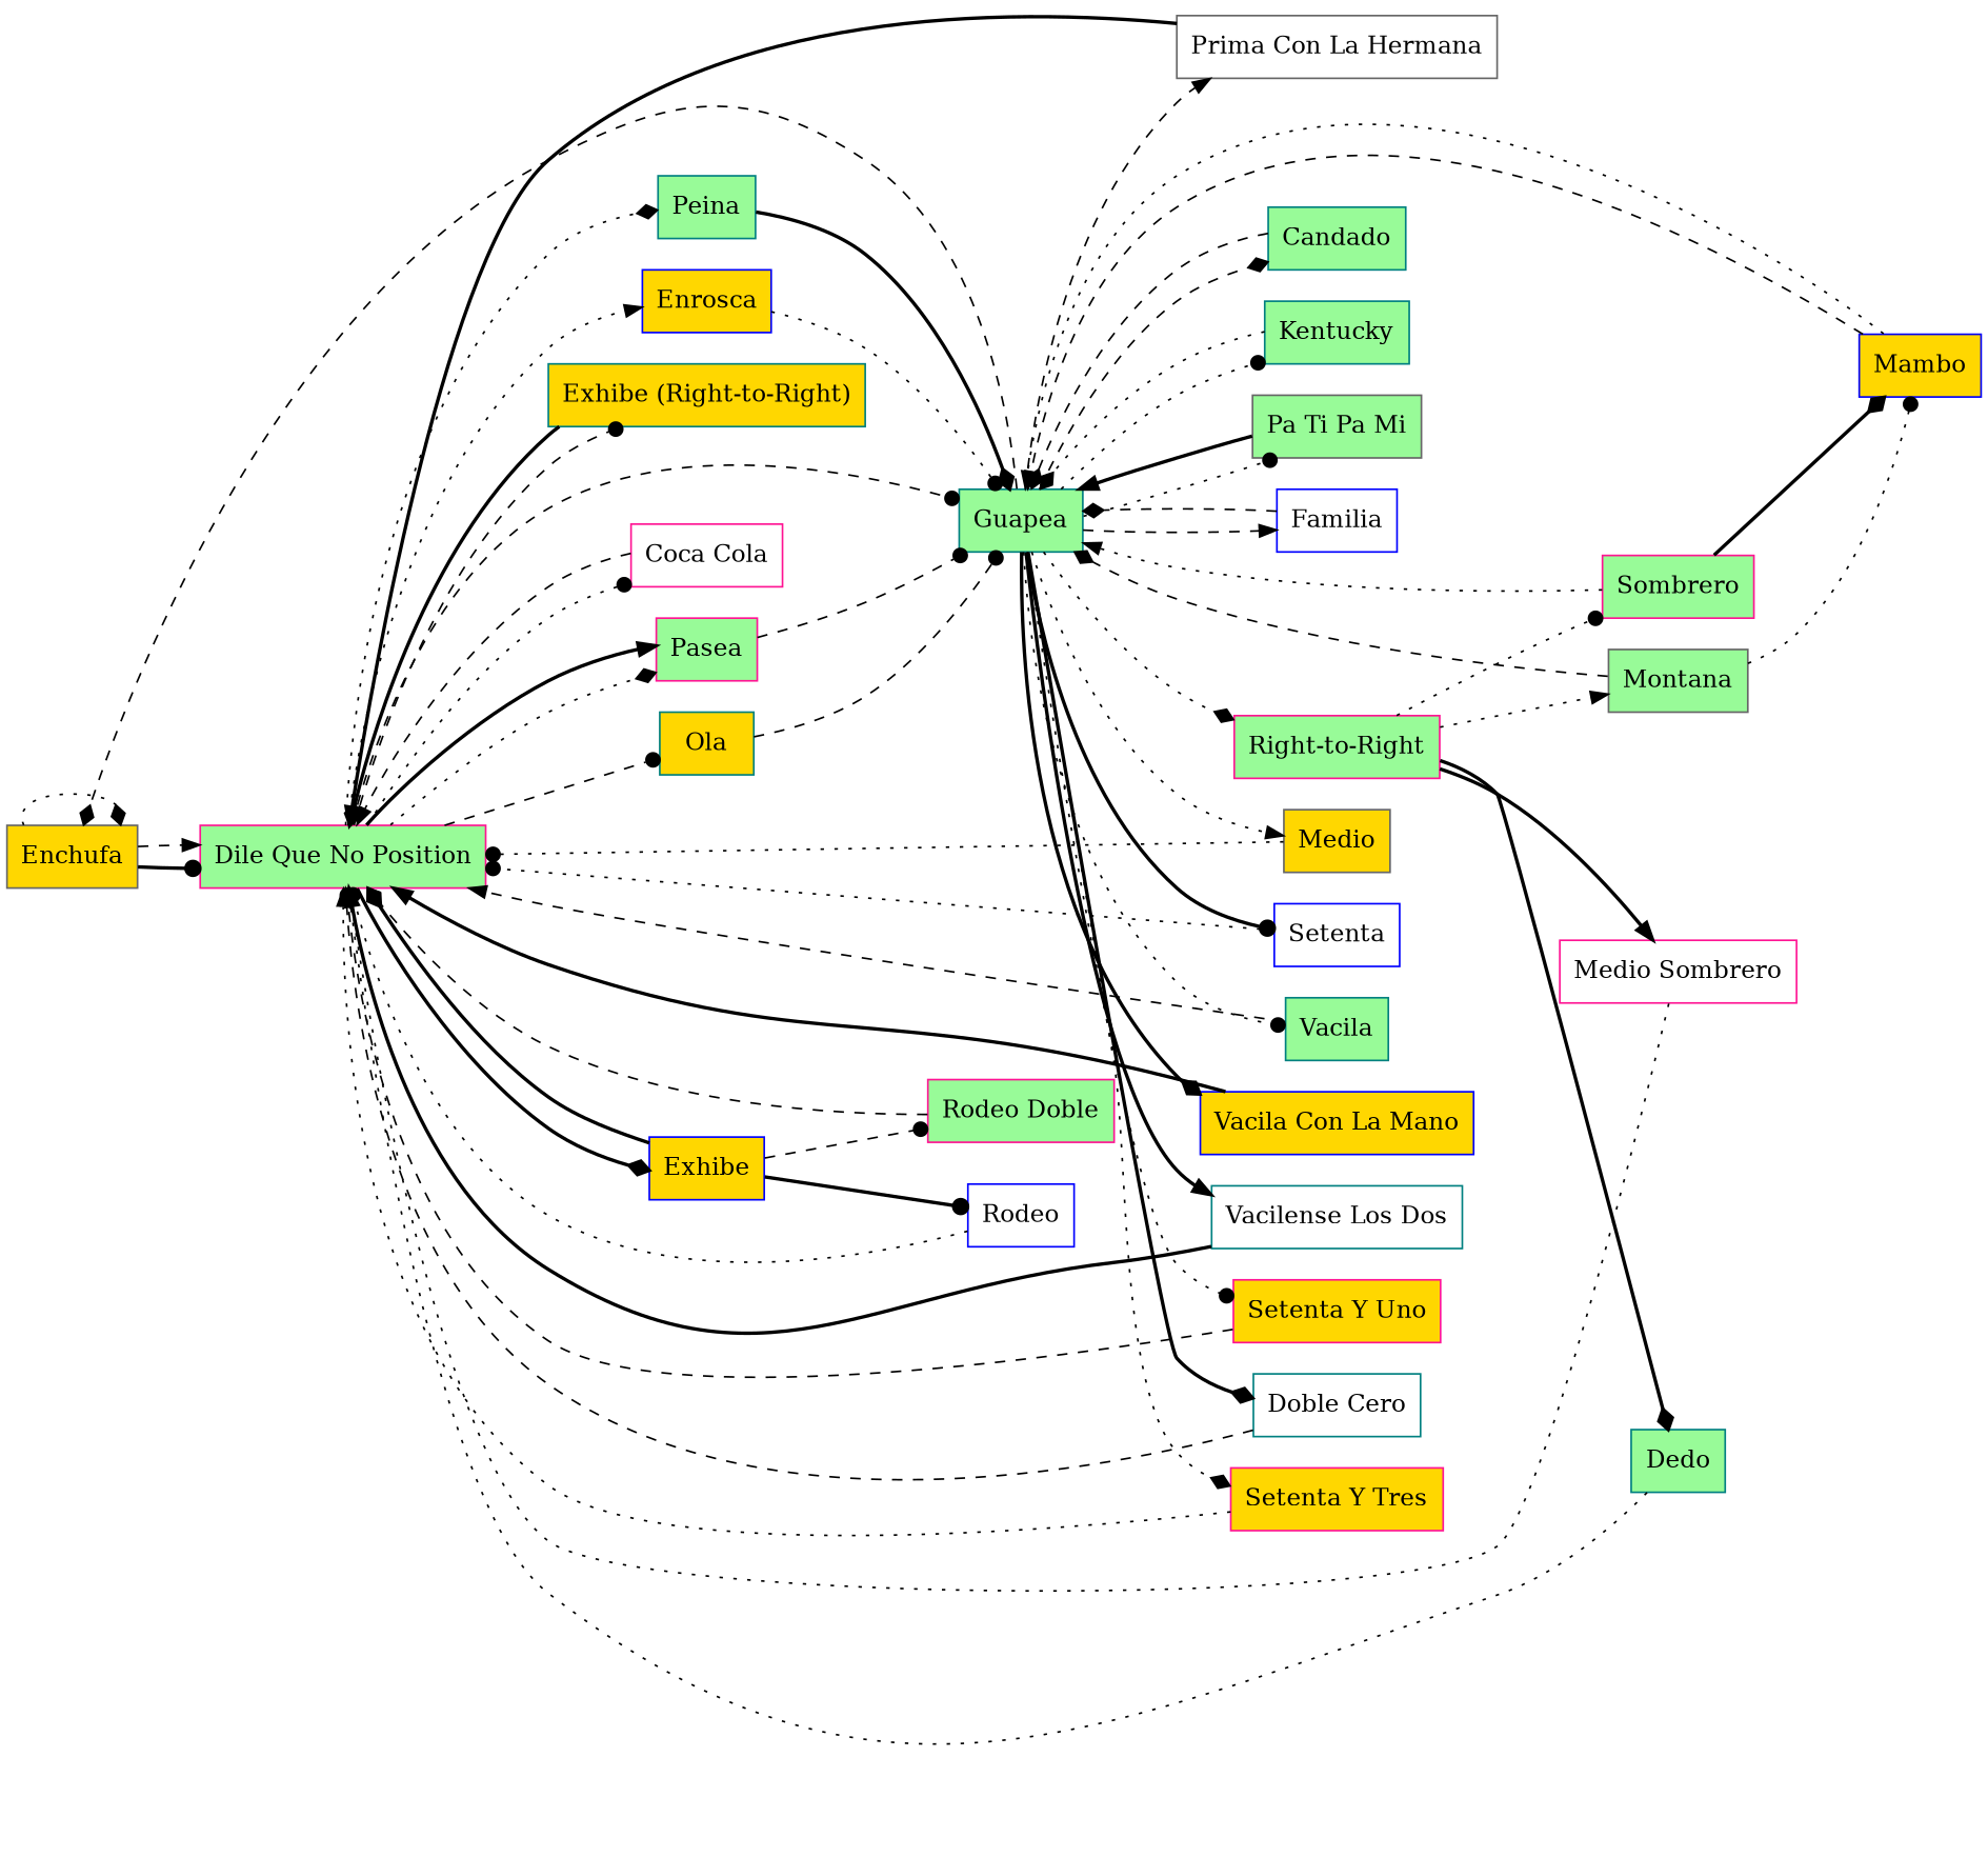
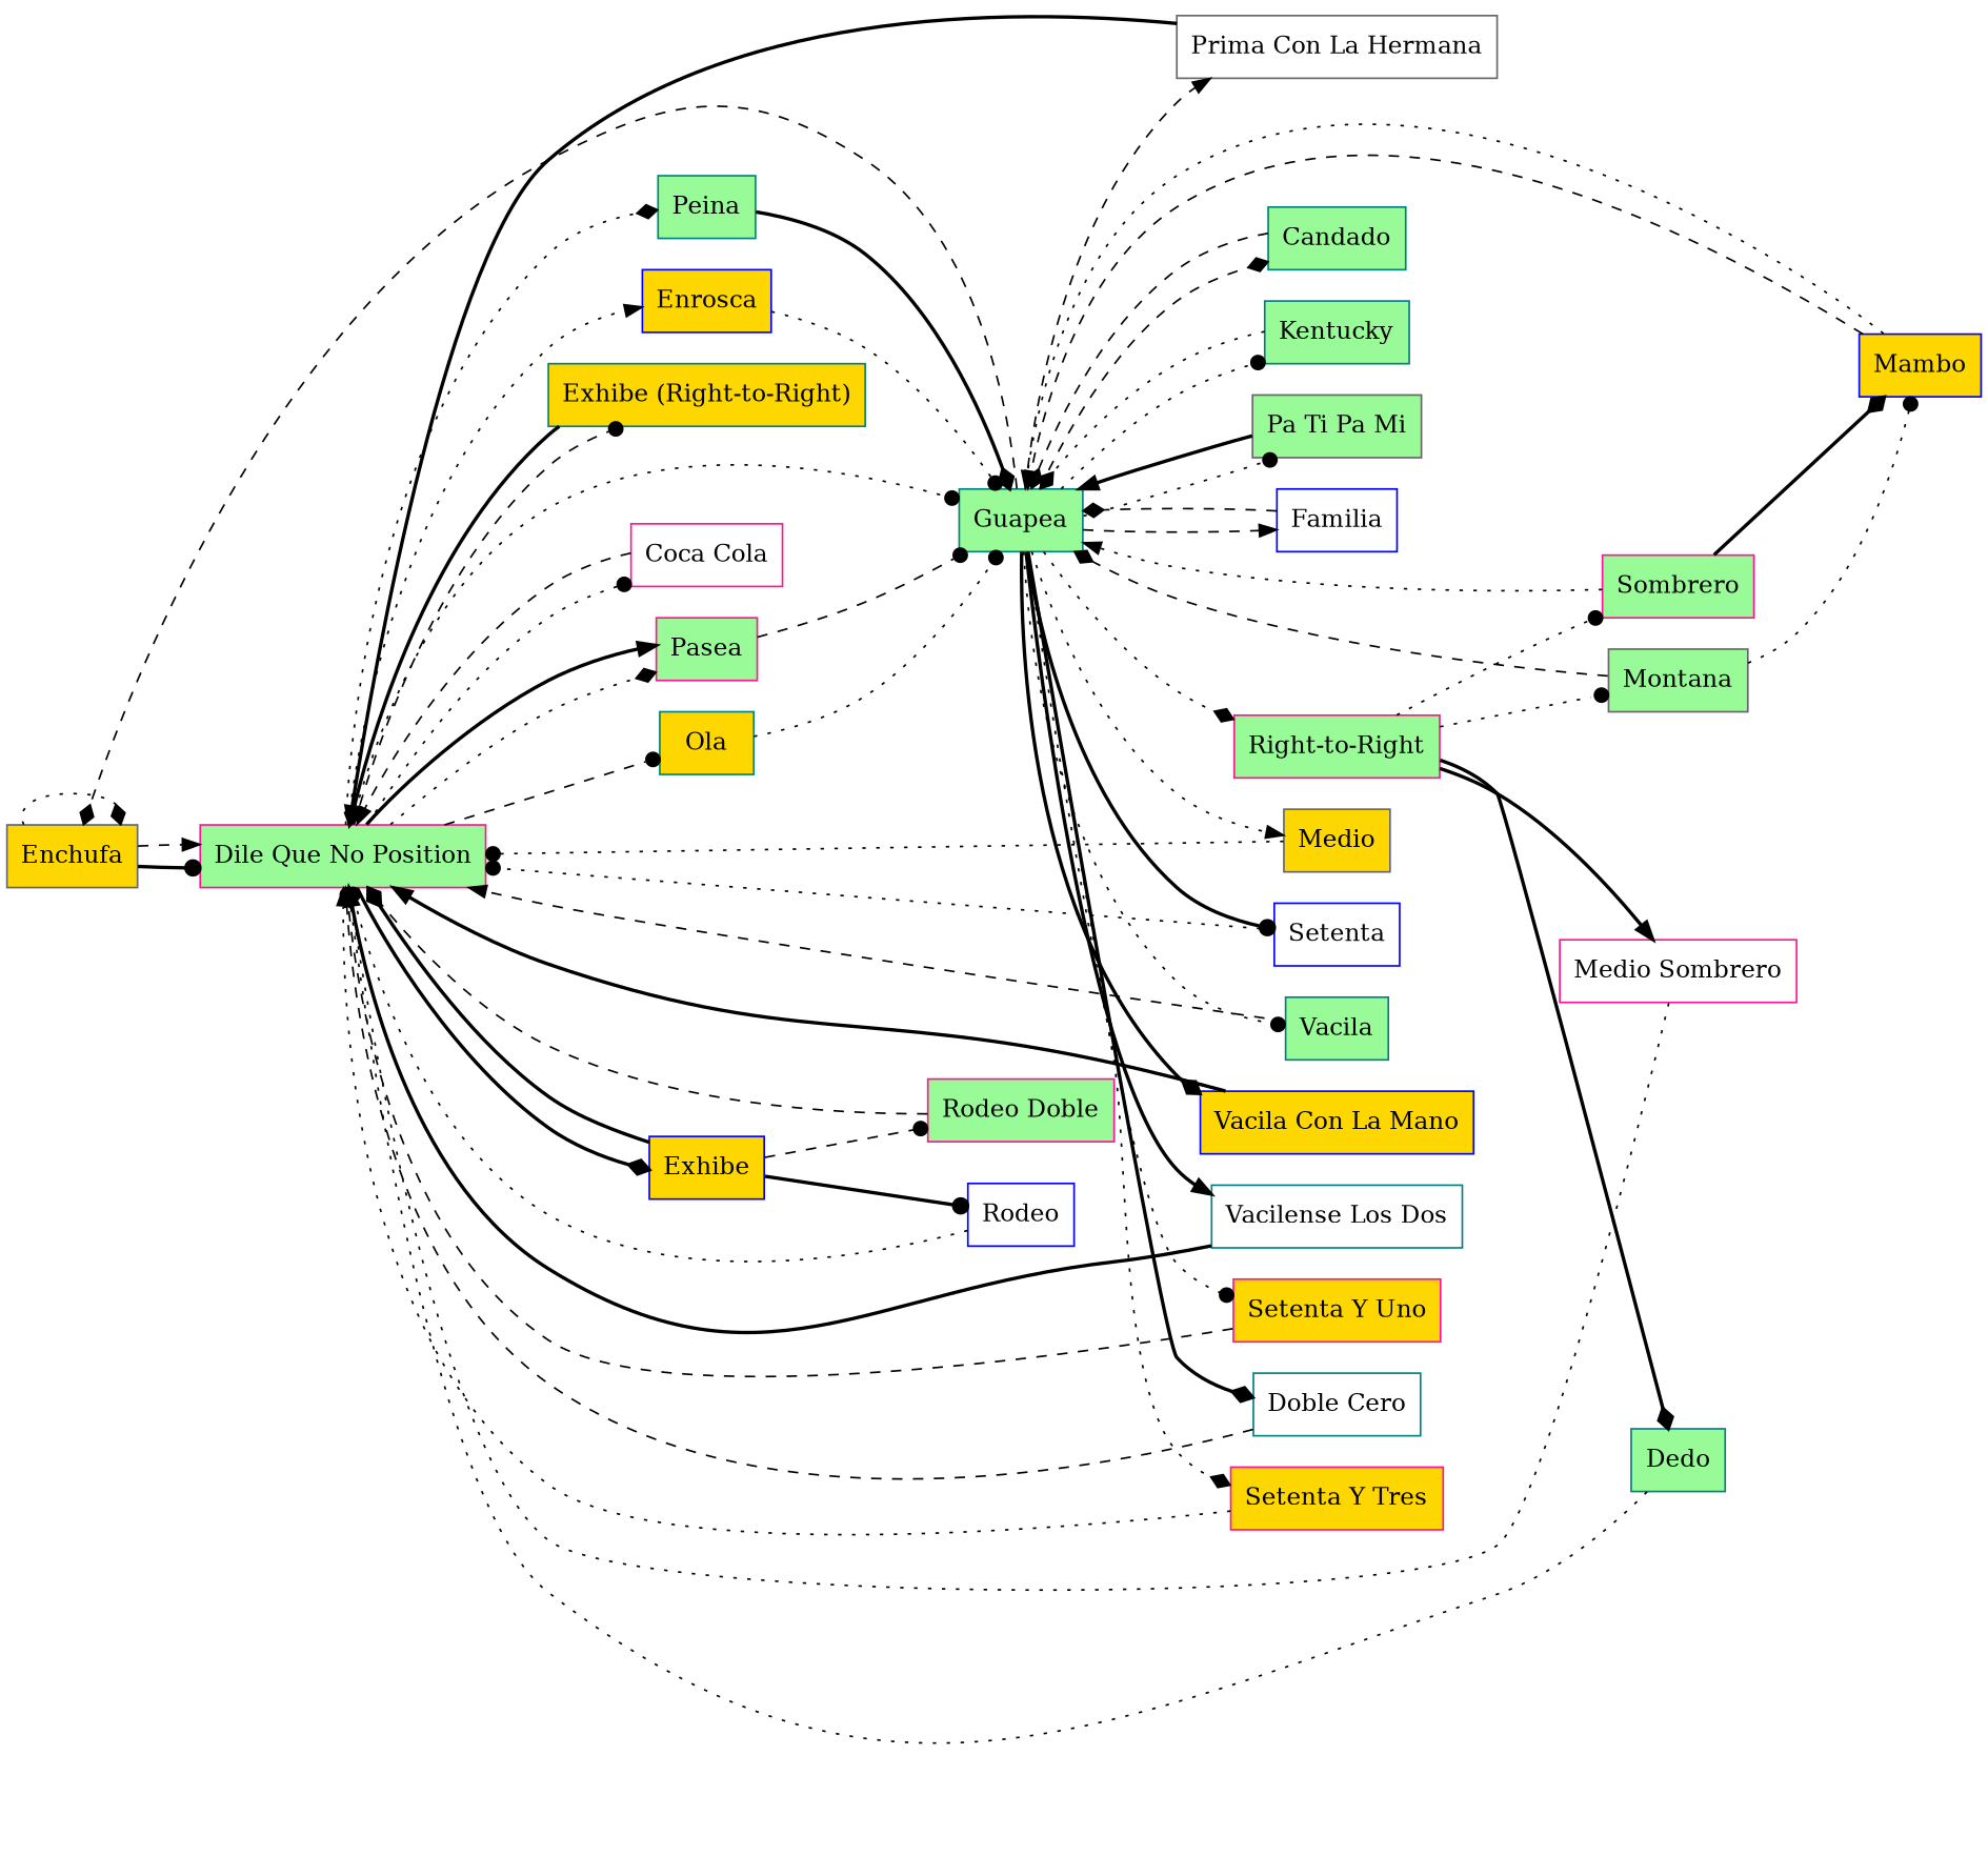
  digraph {
    rankdir=LR
    node [color=teal fillcolor=palegreen shape=box style=filled]
    edge [arrowhead=diamond color=black style=dotted]
    Enchufa [color=gray40 fillcolor=gold]
    Guapea
    Candado
    Kentucky
    "Pa Ti Pa Mi" [color=gray40]
    "Prima Con La Hermana" [color=gray40 fillcolor=white]
    Familia [color=blue fillcolor=white]
    n8 [color=gray40 fillcolor=gold label=Medio]
    Setenta [color=blue fillcolor=white]
    Vacila
    "Vacila Con La Mano" [color=blue fillcolor=gold]
    "Vacilense Los Dos" [fillcolor=white]
    "Right-to-Right" [color=deeppink]
    "Setenta Y Uno" [color=deeppink fillcolor=gold]
    "Doble Cero" [fillcolor=white]
    "Setenta Y Tres" [color=deeppink fillcolor=gold]
    "Dile Que No Position" [color=deeppink]
    "Medio Sombrero" [color=deeppink fillcolor=white]
    Sombrero [color=deeppink]
    Dedo
    Montana [color=gray40]
    Exhibe [color=blue fillcolor=gold]
    Pasea [color=deeppink]
    "Exhibe (Right-to-Right)" [fillcolor=gold]
    Ola [fillcolor=gold]
    Peina
    Enrosca [color=blue fillcolor=gold]
    "Coca Cola" [color=deeppink fillcolor=white]
    Rodeo [color=blue fillcolor=white]
    "Rodeo Doble" [color=deeppink]
    Mambo [color=blue fillcolor=gold]
    Enchufa -> Enchufa
    Enchufa -> "Dile Que No Position" [arrowhead=dot style=bold]
    Enchufa -> "Dile Que No Position" [arrowhead=normal style=dashed]
    Guapea -> Enchufa [style=dashed]
    Guapea -> Candado [style=dashed]
    Guapea -> Kentucky [arrowhead=dot]
    Guapea -> "Pa Ti Pa Mi" [arrowhead=dot]
    Guapea -> "Prima Con La Hermana" [arrowhead=normal style=dashed]
    Guapea -> Familia [arrowhead=normal style=dashed]
    Guapea -> n8 [arrowhead=normal]
    Guapea -> Setenta [arrowhead=dot style=bold]
    Guapea -> Vacila [arrowhead=dot]
    Guapea -> "Vacila Con La Mano" [style=bold]
    Guapea -> "Vacilense Los Dos" [arrowhead=normal style=bold]
    Guapea -> "Right-to-Right"
    Guapea -> "Setenta Y Uno" [arrowhead=dot]
    Guapea -> "Doble Cero" [style=bold]
    Guapea -> "Setenta Y Tres"
    Candado -> Guapea [style=dashed]
    Kentucky -> Guapea
    "Pa Ti Pa Mi" -> Guapea [arrowhead=normal style=bold]
    "Prima Con La Hermana" -> "Dile Que No Position" [arrowhead=normal style=bold]
    Familia -> Guapea [style=dashed]
    n8 -> "Dile Que No Position" [arrowhead=dot]
    Setenta -> "Dile Que No Position" [arrowhead=dot]
    Vacila -> "Dile Que No Position" [arrowhead=normal style=dashed]
    "Vacila Con La Mano" -> "Dile Que No Position" [arrowhead=normal style=bold]
    "Vacilense Los Dos" -> "Dile Que No Position" [arrowhead=normal style=bold]
    "Right-to-Right" -> "Medio Sombrero" [arrowhead=normal style=bold]
    "Right-to-Right" -> Sombrero [arrowhead=dot]
    "Right-to-Right" -> Dedo [style=bold]
-   "Right-to-Right" -> Montana [arrowhead=normal]
+   "Right-to-Right" -> Montana [arrowhead=dot]
    "Setenta Y Uno" -> "Dile Que No Position" [arrowhead=dot style=dashed]
    "Doble Cero" -> "Dile Que No Position" [arrowhead=normal style=dashed]
    "Setenta Y Tres" -> "Dile Que No Position" [arrowhead=normal]
-   "Dile Que No Position" -> Guapea [arrowhead=dot style=dashed]
+   "Dile Que No Position" -> Guapea [arrowhead=dot]
    "Dile Que No Position" -> Exhibe [style=bold]
    "Dile Que No Position" -> Pasea
    "Dile Que No Position" -> Pasea [arrowhead=normal style=bold]
    "Dile Que No Position" -> "Exhibe (Right-to-Right)" [arrowhead=dot style=dashed]
    "Dile Que No Position" -> Ola [arrowhead=dot style=dashed]
    "Dile Que No Position" -> Peina
    "Dile Que No Position" -> Enrosca [arrowhead=normal]
    "Dile Que No Position" -> "Coca Cola" [arrowhead=dot]
    "Medio Sombrero" -> "Dile Que No Position" [arrowhead=normal]
    Sombrero -> Guapea [arrowhead=normal]
    Sombrero -> Mambo [style=bold]
    Dedo -> "Dile Que No Position"
    Montana -> Guapea [style=dashed]
    Montana -> Mambo [arrowhead=dot]
    Exhibe -> "Dile Que No Position" [style=bold]
    Exhibe -> Rodeo [arrowhead=dot style=bold]
    Exhibe -> "Rodeo Doble" [arrowhead=dot style=dashed]
    Pasea -> Guapea [arrowhead=dot style=dashed]
    "Exhibe (Right-to-Right)" -> "Dile Que No Position" [style=bold]
-   Ola -> Guapea [arrowhead=dot style=dashed]
+   Ola -> Guapea [arrowhead=dot]
    Peina -> Guapea [style=bold]
    Enrosca -> Guapea [arrowhead=dot]
    "Coca Cola" -> "Dile Que No Position" [arrowhead=normal style=dashed]
    Rodeo -> "Dile Que No Position" [arrowhead=dot]
    "Rodeo Doble" -> "Dile Que No Position" [style=dashed]
    Mambo -> Guapea [arrowhead=normal style=dashed]
    Mambo -> Guapea [arrowhead=normal]
  }
